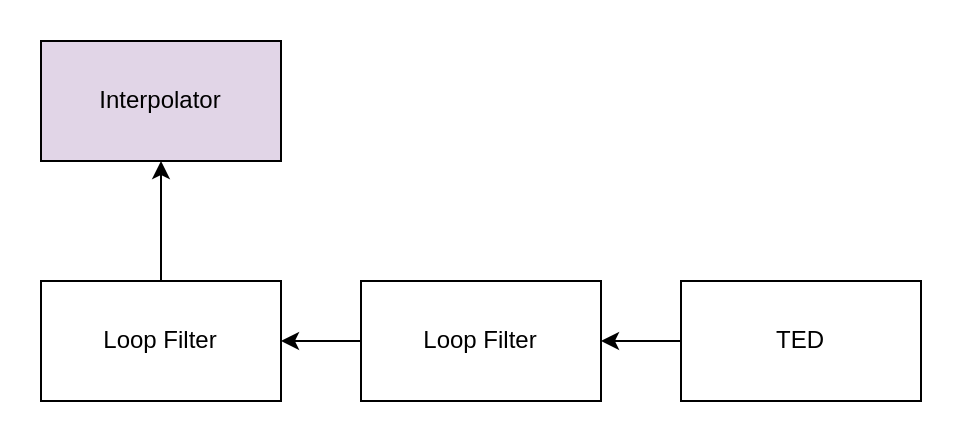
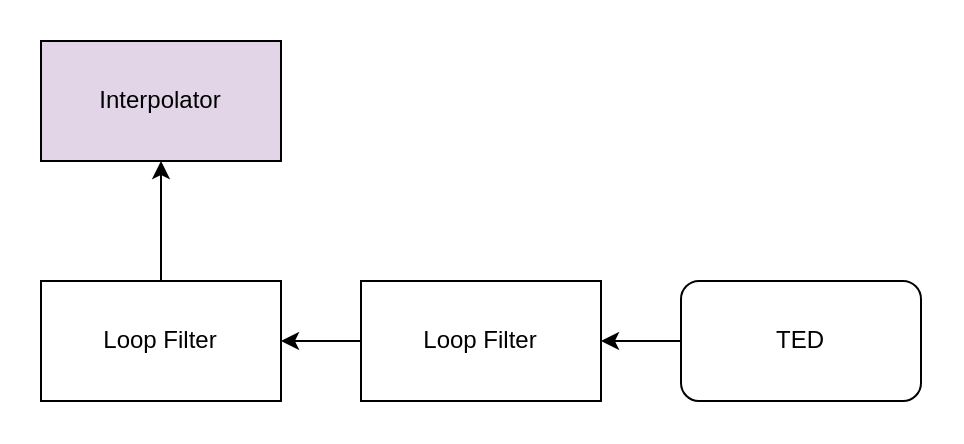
  <mxCell id="0" />
  <mxCell id="1" parent="0" />
  <mxCell id="2" value="Interpolator" style="rounded=0;whiteSpace=wrap;html=1;fillColor=#e1d5e7;" vertex="1" parent="1"><mxGeometry x="20" y="20" width="120" height="60" as="geometry" /></mxCell>
  <mxCell id="3" value="" style="edgeStyle=orthogonalEdgeStyle;rounded=0;orthogonalLoop=1;jettySize=auto;html=1;" edge="1" parent="1" source="4" target="6"><mxGeometry relative="1" as="geometry" /></mxCell>
- <mxCell id="4" value="TED" style="rounded=0;whiteSpace=wrap;html=1;" vertex="1" parent="1"><mxGeometry x="340" y="140" width="120" height="60" as="geometry" /></mxCell>
+ <mxCell id="4" value="TED" style="whiteSpace=wrap;html=1;rounded=1;" vertex="1" parent="1"><mxGeometry x="340" y="140" width="120" height="60" as="geometry" /></mxCell>
  <mxCell id="5" value="" style="edgeStyle=orthogonalEdgeStyle;rounded=0;orthogonalLoop=1;jettySize=auto;html=1;" edge="1" parent="1" source="6" target="8"><mxGeometry relative="1" as="geometry" /></mxCell>
  <mxCell id="6" value="Loop Filter" style="rounded=0;whiteSpace=wrap;html=1;" vertex="1" parent="1"><mxGeometry x="180" y="140" width="120" height="60" as="geometry" /></mxCell>
  <mxCell id="7" value="" style="edgeStyle=orthogonalEdgeStyle;rounded=0;orthogonalLoop=1;jettySize=auto;html=1;" edge="1" parent="1" source="8" target="2"><mxGeometry relative="1" as="geometry" /></mxCell>
  <mxCell id="8" value="Loop Filter" style="rounded=0;whiteSpace=wrap;html=1;" vertex="1" parent="1"><mxGeometry x="20" y="140" width="120" height="60" as="geometry" /></mxCell>
